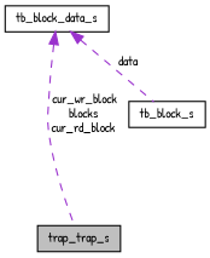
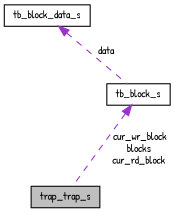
  digraph {
    fontname="Patrick Hand"
    node [color=black fillcolor=white fontname="Patrick Hand" fontsize=10 shape=record style=filled]
    edge [color=darkorchid3 dir=back fontname="Patrick Hand" fontsize=10 labelfontname=Helvetica labelfontsize=10 style=dashed]
    n1 [fillcolor=grey75 fontcolor=black height=0.2 label=trap_trap_s width=0.4]
    n2 [height=0.2 label=tb_block_s width=0.4]
    n3 [height=0.2 label=tb_block_data_s width=0.4]
-   n3 -> n1 [label=" cur_wr_block\nblocks\ncur_rd_block"]
+   n2 -> n1 [label=" cur_wr_block\nblocks\ncur_rd_block"]
    n3 -> n2 [label=" data"]
  }
